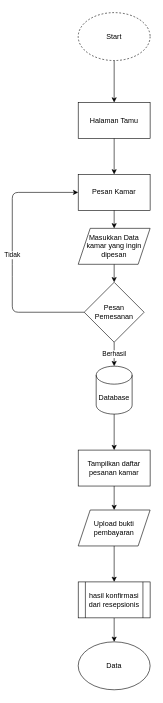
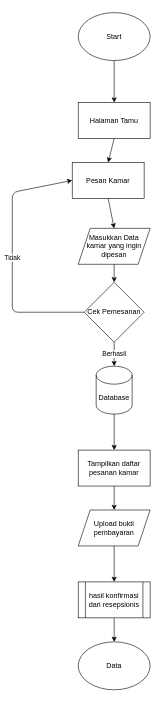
  <mxCell id="0" />
  <mxCell id="1" parent="0" />
- <mxCell id="2" value="Start" style="ellipse;whiteSpace=wrap;html=1;dashed=1;" parent="1" vertex="1"><mxGeometry x="130" y="20" width="120" height="80" as="geometry" /></mxCell>
+ <mxCell id="2" value="Start" style="ellipse;whiteSpace=wrap;html=1;" parent="1" vertex="1"><mxGeometry x="130" y="20" width="120" height="80" as="geometry" /></mxCell>
  <mxCell id="3" value="Halaman Tamu" style="rounded=0;whiteSpace=wrap;html=1;" parent="1" vertex="1"><mxGeometry x="130" y="170" width="120" height="60" as="geometry" /></mxCell>
  <mxCell id="4" value="" style="endArrow=classic;html=1;exitX=0.5;exitY=1;exitDx=0;exitDy=0;entryX=0.5;entryY=0;entryDx=0;entryDy=0;" parent="1" source="2" target="3" edge="1"><mxGeometry width="50" height="50" relative="1" as="geometry"><mxPoint x="170" y="230" as="sourcePoint" /><mxPoint x="220" y="180" as="targetPoint" /></mxGeometry></mxCell>
- <mxCell id="5" value="Pesan Kamar" style="rounded=0;whiteSpace=wrap;html=1;" parent="1" vertex="1"><mxGeometry x="130" y="290" width="120" height="60" as="geometry" /></mxCell>
+ <mxCell id="5" value="Pesan Kamar" style="rounded=0;whiteSpace=wrap;html=1;" parent="1" vertex="1"><mxGeometry x="120" y="270" width="120" height="60" as="geometry" /></mxCell>
  <mxCell id="6" value="" style="endArrow=classic;html=1;exitX=0.5;exitY=1;exitDx=0;exitDy=0;entryX=0.5;entryY=0;entryDx=0;entryDy=0;" parent="1" source="3" target="5" edge="1"><mxGeometry width="50" height="50" relative="1" as="geometry"><mxPoint x="170" y="290" as="sourcePoint" /><mxPoint x="220" y="240" as="targetPoint" /></mxGeometry></mxCell>
- <mxCell id="7" value="Pesan Pemesanan" style="rhombus;whiteSpace=wrap;html=1;" parent="1" vertex="1"><mxGeometry x="140" y="470" width="100" height="100" as="geometry" /></mxCell>
+ <mxCell id="7" value="Cek Pemesanan" style="rhombus;whiteSpace=wrap;html=1;" parent="1" vertex="1"><mxGeometry x="140" y="470" width="100" height="100" as="geometry" /></mxCell>
  <mxCell id="8" value="Tidak" style="endArrow=classic;html=1;exitX=0;exitY=0.5;exitDx=0;exitDy=0;entryX=0;entryY=0.5;entryDx=0;entryDy=0;" parent="1" source="7" target="5" edge="1"><mxGeometry width="50" height="50" relative="1" as="geometry"><mxPoint x="170" y="480" as="sourcePoint" /><mxPoint x="20" y="330" as="targetPoint" /><Array as="points"><mxPoint x="20" y="520" /><mxPoint x="20" y="450" /><mxPoint x="20" y="320" /></Array></mxGeometry></mxCell>
  <mxCell id="9" value="Database" style="shape=cylinder3;whiteSpace=wrap;html=1;boundedLbl=1;backgroundOutline=1;size=15;" parent="1" vertex="1"><mxGeometry x="160" y="610" width="60" height="80" as="geometry" /></mxCell>
  <mxCell id="10" value="Tampilkan daftar pesanan kamar" style="rounded=0;whiteSpace=wrap;html=1;" parent="1" vertex="1"><mxGeometry x="130" y="750" width="120" height="60" as="geometry" /></mxCell>
  <mxCell id="11" value="" style="endArrow=classic;html=1;entryX=0.5;entryY=0;entryDx=0;entryDy=0;exitX=0.5;exitY=1;exitDx=0;exitDy=0;exitPerimeter=0;" parent="1" source="9" target="10" edge="1"><mxGeometry width="50" height="50" relative="1" as="geometry"><mxPoint x="170" y="740" as="sourcePoint" /><mxPoint x="220" y="690" as="targetPoint" /></mxGeometry></mxCell>
  <mxCell id="12" value="" style="endArrow=classic;html=1;entryX=0.5;entryY=0;entryDx=0;entryDy=0;" parent="1" edge="1"><mxGeometry width="50" height="50" relative="1" as="geometry"><mxPoint x="190" y="810" as="sourcePoint" /><mxPoint x="190" y="850" as="targetPoint" /></mxGeometry></mxCell>
  <mxCell id="13" value="Berhasil" style="endArrow=classic;html=1;exitX=0.5;exitY=1;exitDx=0;exitDy=0;entryX=0.5;entryY=0;entryDx=0;entryDy=0;entryPerimeter=0;" parent="1" source="7" target="9" edge="1"><mxGeometry width="50" height="50" relative="1" as="geometry"><mxPoint x="170" y="620" as="sourcePoint" /><mxPoint x="220" y="570" as="targetPoint" /></mxGeometry></mxCell>
  <mxCell id="14" value="Masukkan Data kamar yang ingin dipesan" style="shape=parallelogram;perimeter=parallelogramPerimeter;whiteSpace=wrap;html=1;fixedSize=1;" parent="1" vertex="1"><mxGeometry x="130" y="380" width="120" height="60" as="geometry" /></mxCell>
  <mxCell id="15" value="" style="endArrow=classic;html=1;exitX=0.5;exitY=1;exitDx=0;exitDy=0;entryX=0.5;entryY=0;entryDx=0;entryDy=0;" parent="1" source="5" target="14" edge="1"><mxGeometry width="50" height="50" relative="1" as="geometry"><mxPoint x="170" y="430" as="sourcePoint" /><mxPoint x="220" y="380" as="targetPoint" /></mxGeometry></mxCell>
  <mxCell id="16" value="" style="endArrow=classic;html=1;entryX=0.5;entryY=0;entryDx=0;entryDy=0;exitX=0.5;exitY=1;exitDx=0;exitDy=0;" parent="1" source="14" target="7" edge="1"><mxGeometry width="50" height="50" relative="1" as="geometry"><mxPoint x="170" y="430" as="sourcePoint" /><mxPoint x="220" y="380" as="targetPoint" /></mxGeometry></mxCell>
  <mxCell id="17" value="Upload bukti pembayaran" style="shape=parallelogram;perimeter=parallelogramPerimeter;whiteSpace=wrap;html=1;fixedSize=1;" parent="1" vertex="1"><mxGeometry x="130" y="850" width="120" height="60" as="geometry" /></mxCell>
  <mxCell id="18" value="Data" style="ellipse;whiteSpace=wrap;html=1;" parent="1" vertex="1"><mxGeometry x="130" y="1070" width="120" height="80" as="geometry" /></mxCell>
  <mxCell id="19" value="" style="endArrow=classic;html=1;exitX=0.5;exitY=1;exitDx=0;exitDy=0;" parent="1" source="17" edge="1"><mxGeometry width="50" height="50" relative="1" as="geometry"><mxPoint x="-30" y="990" as="sourcePoint" /><mxPoint x="190" y="970" as="targetPoint" /></mxGeometry></mxCell>
  <mxCell id="20" value="" style="endArrow=classic;html=1;entryX=0.5;entryY=0;entryDx=0;entryDy=0;exitX=0.5;exitY=1;exitDx=0;exitDy=0;" edge="1" parent="1" target="18"><mxGeometry width="50" height="50" relative="1" as="geometry"><mxPoint x="190" y="1030" as="sourcePoint" /><mxPoint x="220" y="960" as="targetPoint" /></mxGeometry></mxCell>
  <mxCell id="21" value="&lt;span&gt;hasil konfirmasi dari resepsionis&lt;/span&gt;" style="shape=process;whiteSpace=wrap;html=1;backgroundOutline=1;" vertex="1" parent="1"><mxGeometry x="130" y="970" width="120" height="60" as="geometry" /></mxCell>
